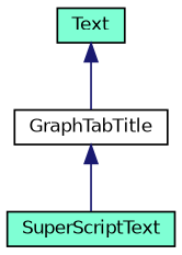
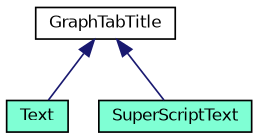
  digraph {
    node [color=black fillcolor=aquamarine fontname=Helvetica fontsize=10 shape=record style=filled]
    edge [color=midnightblue dir=back fontname=Helvetica fontsize=10 labelfontname=Helvetica labelfontsize=10 style=solid]
    n1 [fontcolor=black height=0.2 label=Text width=0.4]
    n2 [fillcolor=white height=0.2 label=GraphTabTitle width=0.4]
    n3 [height=0.2 label=SuperScriptText width=0.4]
-   n1 -> n2
+   n2 -> n1
    n2 -> n3
  }
